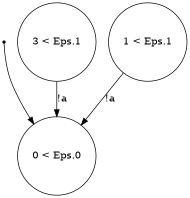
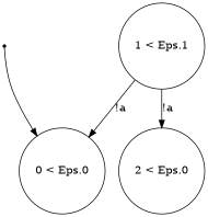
  digraph {
    node [shape=circle]
    ENTRY [shape=point]
    n2 [label="0 < Eps.0\n"]
-   n3 [label="3 < Eps.1\n"]
+   n4 [label="2 < Eps.0\n"]
    n5 [label="1 < Eps.1\n"]
    ENTRY -> n2
-   n3 -> n2 [label="!a"]
    n5 -> n2 [label="!a"]
+   n5 -> n4 [label="!a"]
  }
